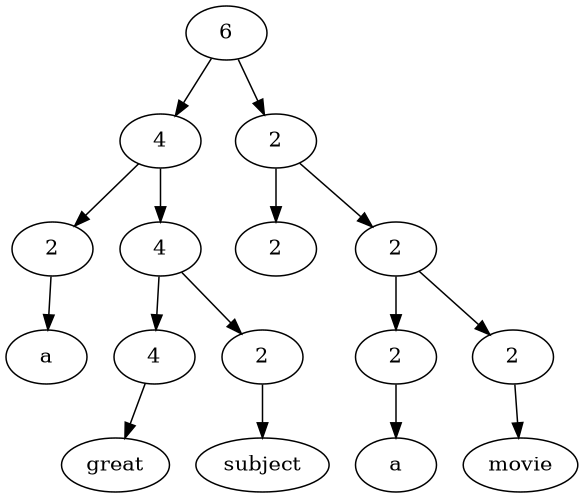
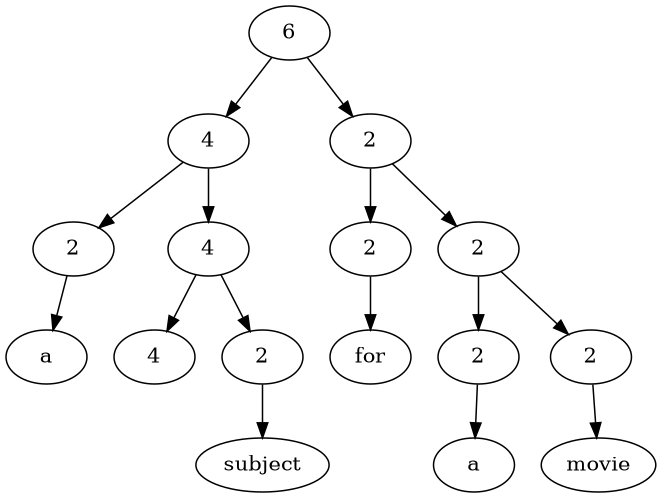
  digraph {
    n1 [label=6]
    n2 [label=4]
    n3 [label=2]
    n4 [label=2]
    n5 [label=4]
    n6 [label=2]
    n7 [label=2]
    n8 [label=a]
    n9 [label=4]
    n10 [label=2]
+   n11 [label=for]
    n12 [label=2]
    n13 [label=2]
-   n14 [label=great]
    n15 [label=subject]
    n16 [label=a]
    n17 [label=movie]
    n1 -> n2
    n1 -> n3
    n2 -> n4
    n2 -> n5
    n3 -> n6
    n3 -> n7
    n4 -> n8
    n5 -> n9
    n5 -> n10
+   n6 -> n11
    n7 -> n12
    n7 -> n13
-   n9 -> n14
    n10 -> n15
    n12 -> n16
    n13 -> n17
  }
